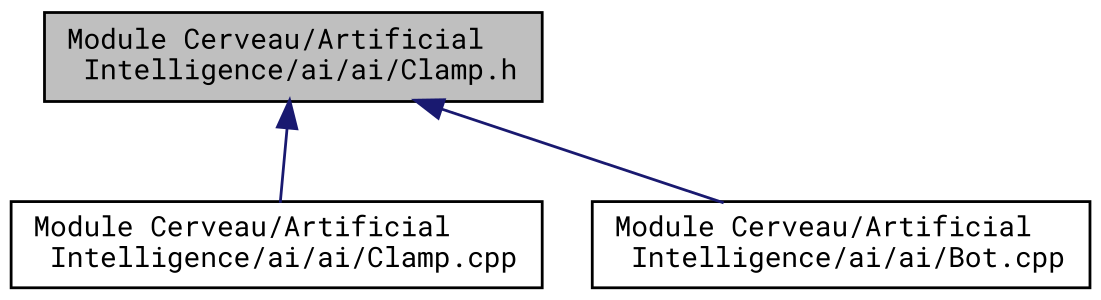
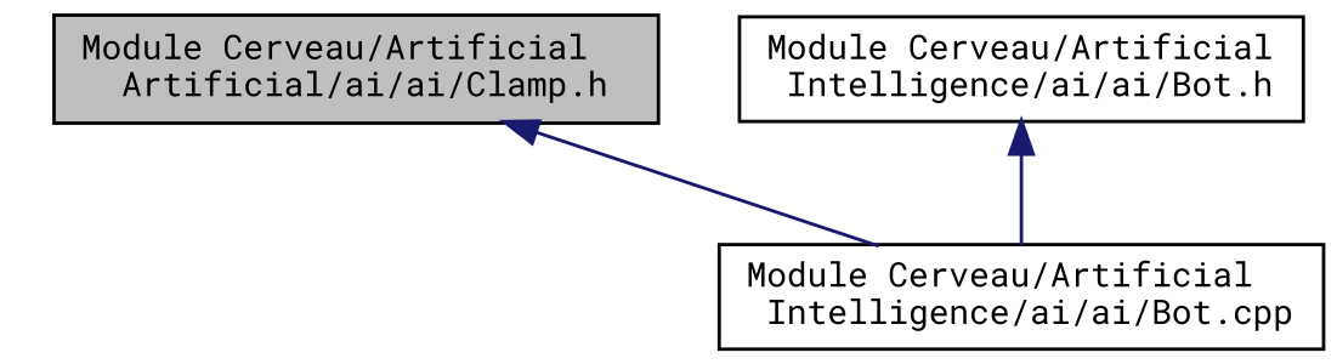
  digraph {
    fontname="Roboto Mono"
    node [color=black fillcolor=white fontname="Roboto Mono" fontsize=10 shape=record style=filled]
    edge [color=midnightblue dir=back fontname="Roboto Mono" fontsize=10 labelfontname=Helvetica labelfontsize=10 style=solid]
-   n1 [fillcolor=grey75 fontcolor=black height=0.2 label="Module Cerveau/Artificial\l Intelligence/ai/ai/Clamp.h" width=0.4]
-   n2 [height=0.2 label="Module Cerveau/Artificial\l Intelligence/ai/ai/Clamp.cpp" width=0.4]
+   n1 [fillcolor=grey75 fontcolor=black height=0.2 label="Module Cerveau/Artificial\l Artificial/ai/ai/Clamp.h" width=0.4]
    n3 [height=0.2 label="Module Cerveau/Artificial\l Intelligence/ai/ai/Bot.cpp" width=0.4]
-   n1 -> n2
+   n4 [height=0.2 label="Module Cerveau/Artificial\l Intelligence/ai/ai/Bot.h" width=0.4]
    n1 -> n3
+   n4 -> n3
  }
